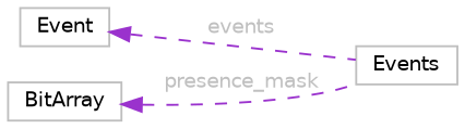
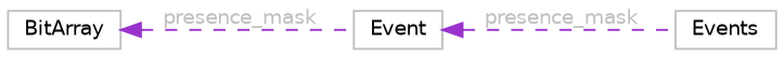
  digraph {
    rankdir=LR
    node [color=grey75 fillcolor=white fontname=Helvetica fontsize=10 shape=box style=filled]
    edge [color=darkorchid3 dir=back fontcolor=grey fontname=Helvetica fontsize=10 labelfontname=Helvetica labelfontsize=10 style=dashed]
    n1 [height=0.2 label=Events width=0.4]
    n2 [height=0.2 label=Event width=0.4]
    n3 [height=0.2 label=BitArray width=0.4]
-   n2 -> n1 [label=" events"]
-   n3 -> n1 [label=" presence_mask"]
+   n2 -> n1 [label=" presence_mask"]
+   n3 -> n2 [label=" presence_mask"]
  }
